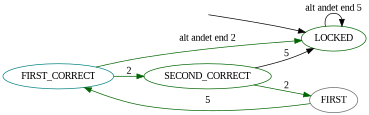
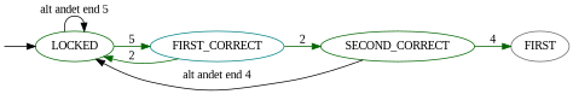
  digraph {
    fontname="Liberation Serif"
    rankdir=LR
    node [color=darkgreen fontname="Liberation Serif"]
    edge [color=darkgreen fontname="Liberation Serif"]
    "" [height=0 margin=0 shape=none width=0]
    LOCKED
    FIRST_CORRECT [color=teal]
    SECOND_CORRECT
    n5 [color=gray40 label=FIRST]
    "" -> LOCKED [color=black]
    LOCKED -> LOCKED [color=black label="alt andet end 5"]
-   n5 -> FIRST_CORRECT [label=5 weight=100]
-   FIRST_CORRECT -> LOCKED [label="alt andet end 2"]
+   LOCKED -> FIRST_CORRECT [label=5 weight=100]
+   FIRST_CORRECT -> LOCKED [label=2]
    FIRST_CORRECT -> SECOND_CORRECT [label=2 weight=100]
-   SECOND_CORRECT -> LOCKED [color=black label=5]
-   SECOND_CORRECT -> n5 [label=2 weight=100]
+   SECOND_CORRECT -> LOCKED [color=black label="alt andet end 4"]
+   SECOND_CORRECT -> n5 [label=4 weight=100]
  }
